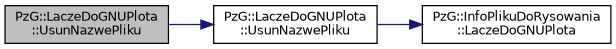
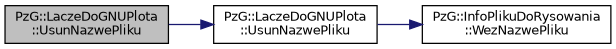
  digraph {
    rankdir=LR
    node [color=black fillcolor=white fontname=Helvetica fontsize=10 shape=record style=filled]
    edge [color=midnightblue fontname=Helvetica fontsize=10 labelfontname=Helvetica labelfontsize=10 style=solid]
    n1 [fillcolor=grey75 fontcolor=black height=0.2 label="PzG::LaczeDoGNUPlota\l::UsunNazwePliku" width=0.4]
    n2 [height=0.2 label="PzG::LaczeDoGNUPlota\l::UsunNazwePliku" width=0.4]
-   n3 [height=0.2 label="PzG::InfoPlikuDoRysowania\l::LaczeDoGNUPlota" width=0.4]
+   n3 [height=0.2 label="PzG::InfoPlikuDoRysowania\l::WezNazwePliku" width=0.4]
    n1 -> n2
    n2 -> n3
  }
